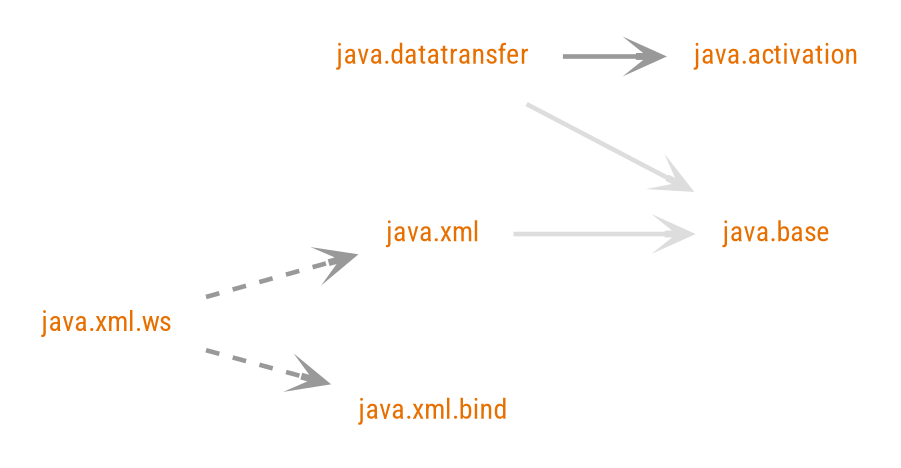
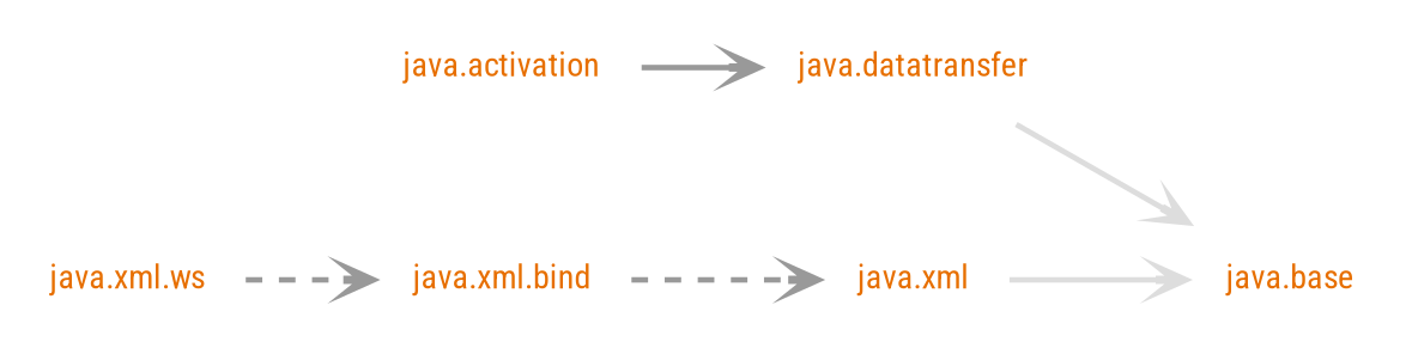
  digraph {
    fontname="Roboto Condensed"
    nodesep=.5
    pencolor=transparent
    rankdir=LR
    ranksep=0.600000
    node [color=deeppink fontcolor="#e76f00" fontname="Roboto Condensed" fontsize=12 group=java margin=".2,.2" shape=plaintext]
    edge [arrowhead=open arrowsize=1 color="#999999" fontname="Roboto Condensed" penwidth=2 weight=10]
    "java.xml"
    "java.xml.ws" [color=teal]
    "java.xml.bind"
    "java.activation" [color=purple]
    "java.base"
    "java.datatransfer" [color=purple]
    subgraph sub_1 {
      rank=same
      "java.xml"
    }
    subgraph sub_2 {
      rank=same
      "java.xml.ws"
    }
    subgraph sub_3 {
      rank=same
      "java.xml.bind"
    }
    subgraph sub_4 {
      "java.xml"
      "java.xml.ws"
      "java.xml.bind"
      "java.activation"
      "java.base"
      "java.datatransfer"
    }
    subgraph sub_5 {
    }
    "java.xml" -> "java.base" [color="#dddddd" weight=10000]
    "java.xml.ws" -> "java.xml.bind" [style=dashed]
-   "java.xml.ws" -> "java.xml" [style=dashed]
-   "java.datatransfer" -> "java.activation" [style=bold]
+   "java.xml.bind" -> "java.xml" [style=dashed]
+   "java.activation" -> "java.datatransfer" [style=bold]
    "java.datatransfer" -> "java.base" [color="#dddddd"]
  }
